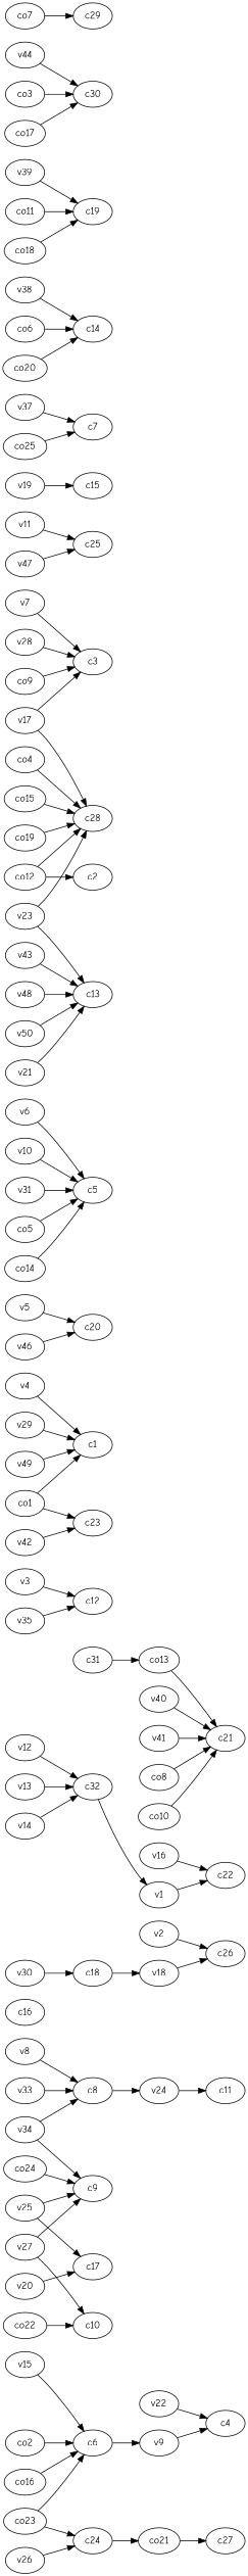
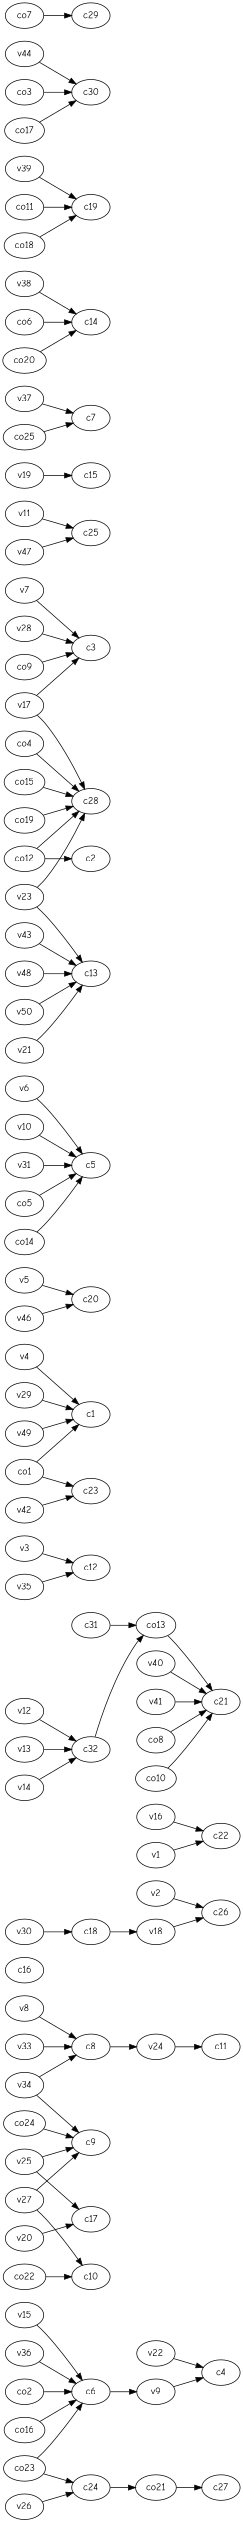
  strict digraph {
    fontname="Comic Neue"
    rankdir=LR
    node [fontname="Comic Neue"]
    edge [fontname="Comic Neue" weight=1]
    c6
    v9
    c4
    c8
    v24
    c11
    c16
    c18
    v18
    c26
    c24
    co21
    c27
    c31
    co13
    c21
    c32
    v1
    c22
    v2
    v3
    c12
    v4
    c1
    v5
    c20
    v6
    c5
    v7
    c3
    v8
    v10
    v11
    c25
    v12
    v13
    v14
    v15
    v16
    v17
    c28
    v19
    c15
    v20
    c17
    v21
    c13
    v22
    v23
    v25
    c9
    v26
    v27
    c10
    v28
    v29
    v30
    v31
    v33
    v34
    v35
+   v36
    v37
    c7
    v38
    c14
    v39
    c19
    v40
    v41
    v42
    c23
    v43
    v44
    c30
    v46
    v47
    v48
    v49
    v50
    co1
    co2
    co3
    co4
    co5
    co6
    co7
    c29
    co8
    co9
    co10
    co11
    co12
    c2
    co14
    co15
    co16
    co17
    co18
    co19
    co20
    co22
    co23
    co24
    co25
    c6 -> v9
    v9 -> c4
    c8 -> v24
    v24 -> c11
    c18 -> v18
    v18 -> c26
    c24 -> co21
    co21 -> c27
    c31 -> co13
    co13 -> c21
-   c32 -> v1
+   c32 -> co13
    v1 -> c22
    v2 -> c26
    v3 -> c12
    v4 -> c1
    v5 -> c20
    v6 -> c5
    v7 -> c3
    v8 -> c8
    v10 -> c5
    v11 -> c25
    v12 -> c32
    v13 -> c32
    v14 -> c32
    v15 -> c6
    v16 -> c22
    v17 -> c3
    v17 -> c28
    v19 -> c15
    v20 -> c17
    v21 -> c13
    v22 -> c4
    v23 -> c28
    v23 -> c13
    v25 -> c17
    v25 -> c9
    v26 -> c24
    v27 -> c9
    v27 -> c10
    v28 -> c3
    v29 -> c1
    v30 -> c18
    v31 -> c5
    v33 -> c8
    v34 -> c8
    v34 -> c9
    v35 -> c12
+   v36 -> c6
    v37 -> c7
    v38 -> c14
    v39 -> c19
    v40 -> c21
    v41 -> c21
    v42 -> c23
    v43 -> c13
    v44 -> c30
    v46 -> c20
    v47 -> c25
    v48 -> c13
    v49 -> c1
    v50 -> c13
    co1 -> c1
    co1 -> c23
    co2 -> c6
    co3 -> c30
    co4 -> c28
    co5 -> c5
    co6 -> c14
    co7 -> c29
    co8 -> c21
    co9 -> c3
    co10 -> c21
    co11 -> c19
    co12 -> c28
    co12 -> c2
    co14 -> c5
    co15 -> c28
    co16 -> c6
    co17 -> c30
    co18 -> c19
    co19 -> c28
    co20 -> c14
    co22 -> c10
    co23 -> c6
    co23 -> c24
    co24 -> c9
    co25 -> c7
  }
